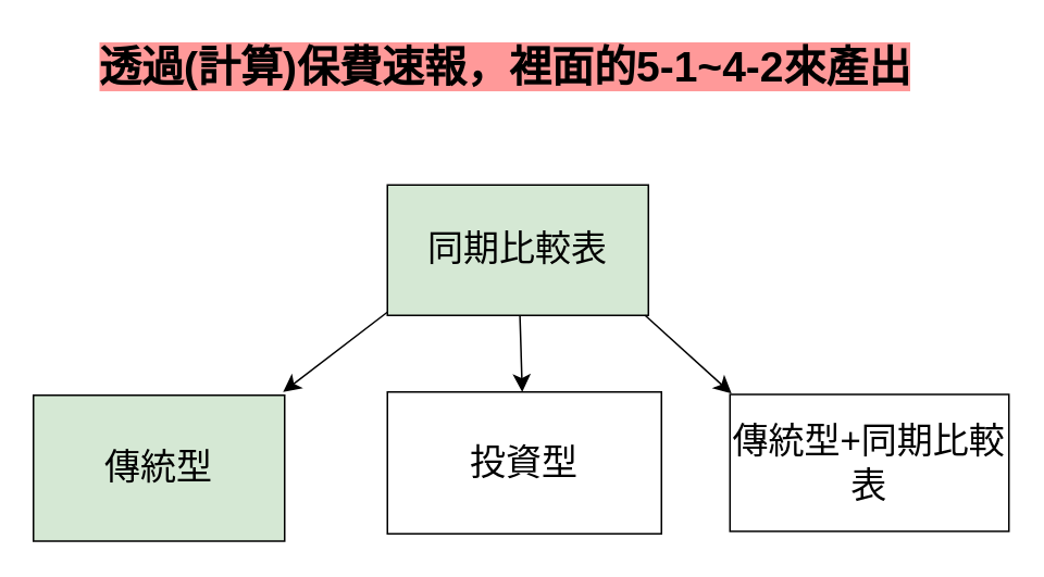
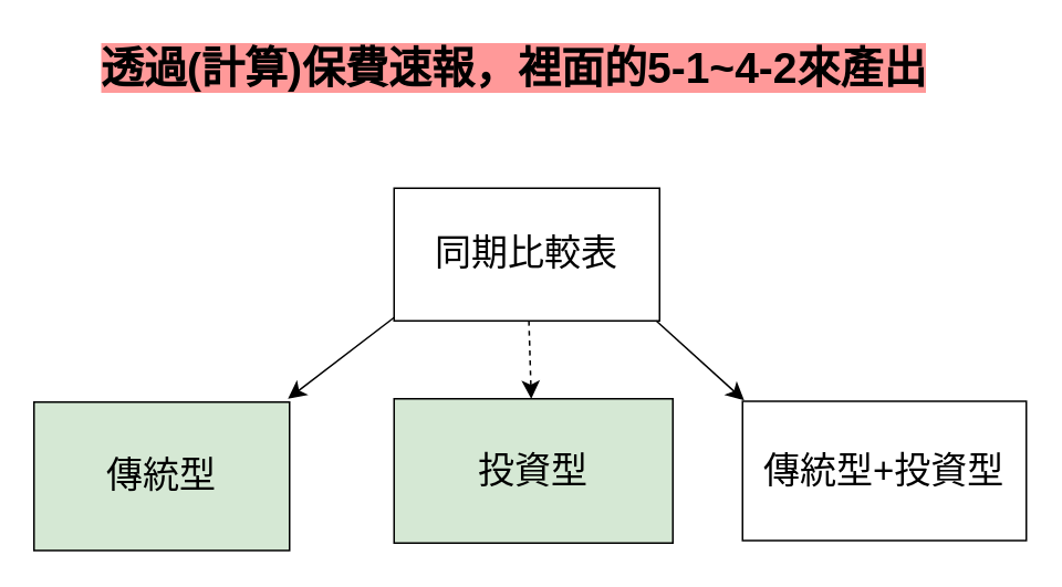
  <mxCell id="0" />
  <mxCell id="1" parent="0" />
- <mxCell id="2" value="" style="edgeStyle=none;curved=1;rounded=0;orthogonalLoop=1;jettySize=auto;html=1;fontSize=12;startSize=8;endSize=8;" edge="1" parent="1" source="3" target="5"><mxGeometry relative="1" as="geometry" /></mxCell>
- <mxCell id="3" value="&lt;font style=&quot;font-size: 22px;&quot;&gt;同期比較表&lt;/font&gt;" style="rounded=0;whiteSpace=wrap;html=1;fillColor=#d5e8d4;" vertex="1" parent="1"><mxGeometry x="237" y="113" width="160" height="80" as="geometry" /></mxCell>
+ <mxCell id="2" value="" style="edgeStyle=none;curved=1;rounded=0;orthogonalLoop=1;jettySize=auto;html=1;fontSize=12;startSize=8;endSize=8;dashed=1;" edge="1" parent="1" source="3" target="5"><mxGeometry relative="1" as="geometry" /></mxCell>
+ <mxCell id="3" value="&lt;font style=&quot;font-size: 22px;&quot;&gt;同期比較表&lt;/font&gt;" style="rounded=0;whiteSpace=wrap;html=1;" vertex="1" parent="1"><mxGeometry x="237" y="113" width="160" height="80" as="geometry" /></mxCell>
  <mxCell id="4" value="&lt;font style=&quot;font-size: 22px;&quot;&gt;傳統型&lt;/font&gt;" style="rounded=0;whiteSpace=wrap;html=1;fillColor=#d5e8d4;" vertex="1" parent="1"><mxGeometry x="20" y="242" width="154" height="89.5" as="geometry" /></mxCell>
- <mxCell id="5" value="&lt;font style=&quot;font-size: 22px;&quot;&gt;投資型&lt;/font&gt;" style="rounded=0;whiteSpace=wrap;html=1;" vertex="1" parent="1"><mxGeometry x="237" y="240" width="168" height="87" as="geometry" /></mxCell>
- <mxCell id="6" value="&lt;font style=&quot;font-size: 22px;&quot;&gt;傳統型+同期比較表&lt;/font&gt;" style="rounded=0;whiteSpace=wrap;html=1;" vertex="1" parent="1"><mxGeometry x="447" y="241.5" width="171" height="84" as="geometry" /></mxCell>
+ <mxCell id="5" value="&lt;font style=&quot;font-size: 22px;&quot;&gt;投資型&lt;/font&gt;" style="rounded=0;whiteSpace=wrap;html=1;fillColor=#d5e8d4;" vertex="1" parent="1"><mxGeometry x="237" y="240" width="168" height="87" as="geometry" /></mxCell>
+ <mxCell id="6" value="&lt;font style=&quot;font-size: 22px;&quot;&gt;傳統型+投資型&lt;/font&gt;" style="rounded=0;whiteSpace=wrap;html=1;" vertex="1" parent="1"><mxGeometry x="447" y="241.5" width="171" height="84" as="geometry" /></mxCell>
  <mxCell id="7" value="" style="endArrow=classic;html=1;rounded=0;fontSize=12;startSize=8;endSize=8;" edge="1" parent="1"><mxGeometry width="50" height="50" relative="1" as="geometry"><mxPoint x="237" y="191" as="sourcePoint" /><mxPoint x="173" y="240" as="targetPoint" /></mxGeometry></mxCell>
  <mxCell id="8" value="" style="endArrow=classic;html=1;rounded=0;fontSize=12;startSize=8;endSize=8;" edge="1" parent="1"><mxGeometry width="50" height="50" relative="1" as="geometry"><mxPoint x="395" y="193" as="sourcePoint" /><mxPoint x="448" y="241" as="targetPoint" /></mxGeometry></mxCell>
  <mxCell id="9" value="&lt;b style=&quot;background-color: rgb(255, 153, 153); font-size: 26px;&quot;&gt;&lt;font style=&quot;font-size: 26px;&quot;&gt;透過(計算)保費速報，裡面的5-1~4-2來產出&lt;/font&gt;&lt;/b&gt;&lt;div style=&quot;font-size: 26px;&quot;&gt;&lt;br&gt;&lt;/div&gt;" style="text;html=1;align=center;verticalAlign=middle;resizable=0;points=[];autosize=1;strokeColor=none;fillColor=none;fontSize=16;" vertex="1" parent="1"><mxGeometry x="51" y="20" width="516" height="74" as="geometry" /></mxCell>
